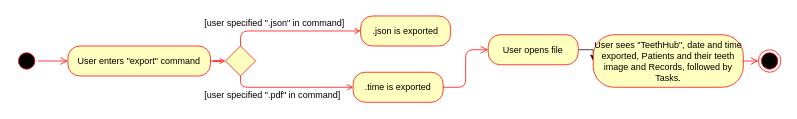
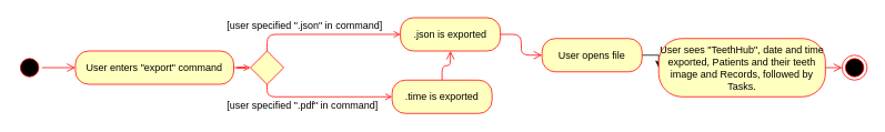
  <mxCell id="0" />
  <mxCell id="1" parent="0" />
  <mxCell id="2" value="" style="ellipse;html=1;shape=startState;fillColor=#000000;strokeColor=#ff0000;" vertex="1" parent="1"><mxGeometry x="20" y="65.5" width="30" height="30" as="geometry" /></mxCell>
  <mxCell id="3" value="" style="edgeStyle=orthogonalEdgeStyle;html=1;verticalAlign=bottom;endArrow=open;endSize=8;strokeColor=#ff0000;entryX=0;entryY=0.5;entryDx=0;entryDy=0;" edge="1" source="2" parent="1" target="5"><mxGeometry relative="1" as="geometry"><mxPoint x="110" y="80.5" as="targetPoint" /></mxGeometry></mxCell>
  <mxCell id="4" value="" style="edgeStyle=orthogonalEdgeStyle;rounded=1;orthogonalLoop=1;jettySize=auto;html=1;entryX=0;entryY=0.5;entryDx=0;entryDy=0;fillColor=#f8cecc;strokeColor=#FF0000;endArrow=open;endFill=0;strokeWidth=1;" edge="1" parent="1" source="5" target="17"><mxGeometry relative="1" as="geometry"><mxPoint x="360" y="80.5" as="targetPoint" /></mxGeometry></mxCell>
  <mxCell id="5" value="User enters &quot;export&quot; command" style="rounded=1;whiteSpace=wrap;html=1;arcSize=40;fontColor=#000000;fillColor=#ffffc0;strokeColor=#ff0000;" vertex="1" parent="1"><mxGeometry x="90" y="60.5" width="190" height="40" as="geometry" /></mxCell>
  <mxCell id="6" value=".json is exported" style="rounded=1;whiteSpace=wrap;html=1;arcSize=40;fontColor=#000000;fillColor=#ffffc0;strokeColor=#ff0000;" vertex="1" parent="1"><mxGeometry x="480" y="20.5" width="120" height="40" as="geometry" /></mxCell>
+ <mxCell id="7" value="" style="edgeStyle=orthogonalEdgeStyle;html=1;verticalAlign=bottom;endArrow=open;endSize=8;strokeColor=#ff0000;entryX=0;entryY=0.5;entryDx=0;entryDy=0;entryPerimeter=0;" edge="1" source="6" parent="1" target="9"><mxGeometry relative="1" as="geometry"><mxPoint x="850" y="80.5" as="targetPoint" /></mxGeometry></mxCell>
  <mxCell id="8" style="edgeStyle=orthogonalEdgeStyle;rounded=0;orthogonalLoop=1;jettySize=auto;html=1;entryX=0;entryY=0.5;entryDx=0;entryDy=0;" edge="1" parent="1" source="9" target="11"><mxGeometry relative="1" as="geometry" /></mxCell>
  <mxCell id="9" value="User opens file" style="rounded=1;whiteSpace=wrap;html=1;arcSize=40;fontColor=#000000;fillColor=#ffffc0;strokeColor=#ff0000;" vertex="1" parent="1"><mxGeometry x="650" y="45.5" width="120" height="40" as="geometry" /></mxCell>
  <mxCell id="10" value="" style="ellipse;html=1;shape=endState;fillColor=#000000;strokeColor=#ff0000;" vertex="1" parent="1"><mxGeometry x="1010" y="65.5" width="30" height="30" as="geometry" /></mxCell>
  <mxCell id="11" value="User sees &quot;TeethHub&quot;, date and time exported, Patients and their teeth image and Records, followed by Tasks." style="rounded=1;whiteSpace=wrap;html=1;arcSize=40;fontColor=#000000;fillColor=#ffffc0;strokeColor=#ff0000;" vertex="1" parent="1"><mxGeometry x="790" y="45.5" width="200" height="70" as="geometry" /></mxCell>
  <mxCell id="12" value="" style="edgeStyle=orthogonalEdgeStyle;html=1;verticalAlign=bottom;endArrow=open;endSize=8;strokeColor=#ff0000;entryX=0;entryY=0.5;entryDx=0;entryDy=0;" edge="1" source="11" parent="1" target="10"><mxGeometry relative="1" as="geometry"><mxPoint x="810" y="173" as="targetPoint" /></mxGeometry></mxCell>
  <mxCell id="13" value=".time is exported" style="rounded=1;whiteSpace=wrap;html=1;arcSize=40;fontColor=#000000;fillColor=#ffffc0;strokeColor=#ff0000;" vertex="1" parent="1"><mxGeometry x="470" y="95.5" width="120" height="40" as="geometry" /></mxCell>
- <mxCell id="14" value="" style="edgeStyle=orthogonalEdgeStyle;html=1;verticalAlign=bottom;endArrow=open;endSize=8;strokeColor=#ff0000;entryX=0;entryY=0.5;entryDx=0;entryDy=0;" edge="1" source="13" parent="1" target="9"><mxGeometry relative="1" as="geometry"><mxPoint x="550" y="83" as="targetPoint" /></mxGeometry></mxCell>
+ <mxCell id="14" value="" style="edgeStyle=orthogonalEdgeStyle;html=1;verticalAlign=bottom;endArrow=open;endSize=8;strokeColor=#ff0000;" edge="1" source="13" parent="1" target="6"><mxGeometry relative="1" as="geometry"><mxPoint x="550" y="83" as="targetPoint" /></mxGeometry></mxCell>
  <mxCell id="15" style="edgeStyle=orthogonalEdgeStyle;rounded=1;orthogonalLoop=1;jettySize=auto;html=1;exitX=0.5;exitY=1;exitDx=0;exitDy=0;entryX=0;entryY=0.5;entryDx=0;entryDy=0;endArrow=open;endFill=0;strokeColor=#FF0000;strokeWidth=1;" edge="1" parent="1" source="17" target="13"><mxGeometry relative="1" as="geometry"><Array as="points"><mxPoint x="320" y="116" /></Array></mxGeometry></mxCell>
  <mxCell id="16" style="edgeStyle=orthogonalEdgeStyle;rounded=1;orthogonalLoop=1;jettySize=auto;html=1;exitX=0.5;exitY=0;exitDx=0;exitDy=0;entryX=0;entryY=0.5;entryDx=0;entryDy=0;endArrow=open;endFill=0;strokeColor=#FF0000;strokeWidth=1;" edge="1" parent="1" source="17" target="6"><mxGeometry relative="1" as="geometry" /></mxCell>
  <mxCell id="17" value="" style="rhombus;whiteSpace=wrap;html=1;fillColor=#ffffc0;strokeColor=#ff0000;" vertex="1" parent="1"><mxGeometry x="300" y="60.5" width="40" height="40" as="geometry" /></mxCell>
  <mxCell id="18" value="[user specified &quot;.json&quot; in command]" style="text;html=1;resizable=0;points=[];autosize=1;align=left;verticalAlign=top;spacingTop=-4;" vertex="1" parent="1"><mxGeometry x="270" y="20.5" width="200" height="20" as="geometry" /></mxCell>
  <mxCell id="19" value="[user specified &quot;.pdf&quot; in command]" style="text;html=1;resizable=0;points=[];autosize=1;align=left;verticalAlign=top;spacingTop=-4;" vertex="1" parent="1"><mxGeometry x="270" y="115.5" width="200" height="20" as="geometry" /></mxCell>
